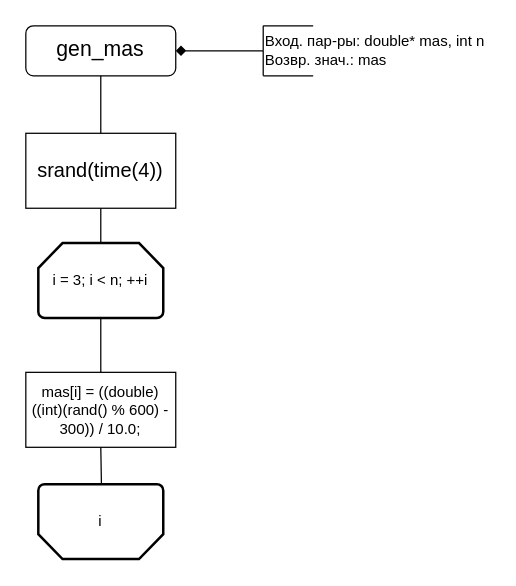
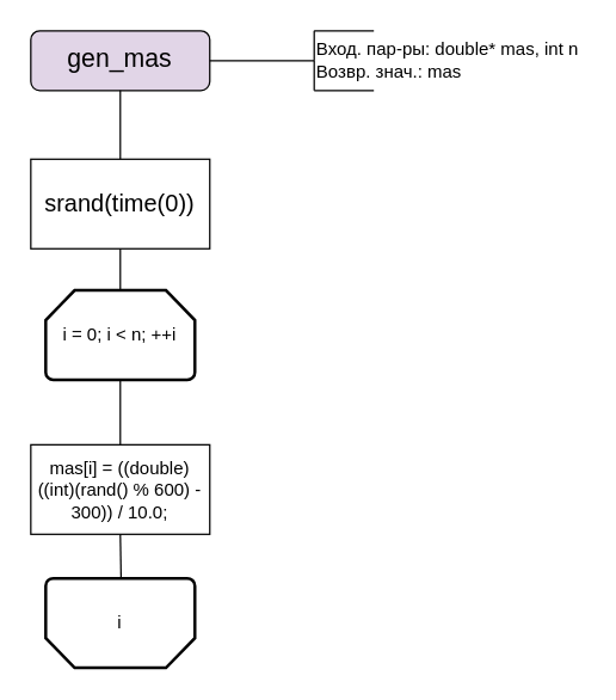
  <mxCell id="0" />
  <mxCell id="1" parent="0" />
- <mxCell id="2" value="&lt;font style=&quot;font-size: 17px;&quot;&gt;gen_mas&lt;/font&gt;" style="rounded=1;whiteSpace=wrap;html=1;fontSize=14;glass=0;strokeWidth=1;shadow=0;" vertex="1" parent="1"><mxGeometry x="20.167" y="20.167" width="120" height="40" as="geometry" /></mxCell>
+ <mxCell id="2" value="&lt;font style=&quot;font-size: 17px;&quot;&gt;gen_mas&lt;/font&gt;" style="rounded=1;whiteSpace=wrap;html=1;fontSize=14;glass=0;strokeWidth=1;shadow=0;fillColor=#e1d5e7;" vertex="1" parent="1"><mxGeometry x="20.167" y="20.167" width="120" height="40" as="geometry" /></mxCell>
  <mxCell id="3" value="Вход. пар-ры: double* mas, int n&lt;br&gt;Возвр. знач.: mas" style="text;html=1;strokeColor=none;fillColor=none;align=left;verticalAlign=middle;whiteSpace=wrap;rounded=0;" vertex="1" parent="1"><mxGeometry x="210.167" y="25.17" width="180.5" height="30" as="geometry" /></mxCell>
- <mxCell id="4" value="" style="endArrow=diamond;html=1;rounded=0;entryX=1;entryY=0.5;entryDx=0;entryDy=0;exitX=0;exitY=0.5;exitDx=0;exitDy=0;" edge="1" parent="1" source="3" target="2"><mxGeometry width="50" height="50" relative="1" as="geometry"><mxPoint x="120.167" y="110.167" as="sourcePoint" /><mxPoint x="170.167" y="60.167" as="targetPoint" /></mxGeometry></mxCell>
+ <mxCell id="4" value="" style="endArrow=none;html=1;rounded=0;entryX=1;entryY=0.5;entryDx=0;entryDy=0;exitX=0;exitY=0.5;exitDx=0;exitDy=0;" edge="1" parent="1" source="3" target="2"><mxGeometry width="50" height="50" relative="1" as="geometry"><mxPoint x="120.167" y="110.167" as="sourcePoint" /><mxPoint x="170.167" y="60.167" as="targetPoint" /></mxGeometry></mxCell>
  <mxCell id="5" value="" style="endArrow=none;html=1;rounded=0;" edge="1" parent="1"><mxGeometry width="50" height="50" relative="1" as="geometry"><mxPoint x="210.167" y="20.167" as="sourcePoint" /><mxPoint x="210.167" y="40.167" as="targetPoint" /></mxGeometry></mxCell>
  <mxCell id="6" value="" style="endArrow=none;html=1;rounded=0;" edge="1" parent="1"><mxGeometry width="50" height="50" relative="1" as="geometry"><mxPoint x="210.167" y="60.167" as="sourcePoint" /><mxPoint x="210.167" y="40.167" as="targetPoint" /></mxGeometry></mxCell>
  <mxCell id="7" value="" style="endArrow=none;html=1;rounded=0;" edge="1" parent="1"><mxGeometry width="50" height="50" relative="1" as="geometry"><mxPoint x="210.167" y="60.167" as="sourcePoint" /><mxPoint x="250.167" y="60.167" as="targetPoint" /></mxGeometry></mxCell>
  <mxCell id="8" value="" style="endArrow=none;html=1;rounded=0;" edge="1" parent="1"><mxGeometry width="50" height="50" relative="1" as="geometry"><mxPoint x="210.167" y="20.167" as="sourcePoint" /><mxPoint x="250.167" y="20.167" as="targetPoint" /></mxGeometry></mxCell>
  <mxCell id="9" value="" style="endArrow=none;html=1;rounded=0;exitX=0.5;exitY=1;exitDx=0;exitDy=0;entryX=0.5;entryY=0;entryDx=0;entryDy=0;" edge="1" parent="1" source="2"><mxGeometry width="50" height="50" relative="1" as="geometry"><mxPoint x="248.167" y="335.167" as="sourcePoint" /><mxPoint x="80.167" y="110.167" as="targetPoint" /></mxGeometry></mxCell>
- <mxCell id="10" value="&lt;font style=&quot;font-size: 16px;&quot;&gt;srand(time(4))&lt;/font&gt;" style="rounded=0;whiteSpace=wrap;html=1;" vertex="1" parent="1"><mxGeometry x="20.167" y="106.167" width="120" height="60" as="geometry" /></mxCell>
+ <mxCell id="10" value="&lt;font style=&quot;font-size: 16px;&quot;&gt;srand(time(0))&lt;/font&gt;" style="rounded=0;whiteSpace=wrap;html=1;" vertex="1" parent="1"><mxGeometry x="20.167" y="106.167" width="120" height="60" as="geometry" /></mxCell>
  <mxCell id="11" value="" style="endArrow=none;html=1;rounded=0;exitX=0.5;exitY=0;exitDx=0;exitDy=0;entryX=0.5;entryY=1;entryDx=0;entryDy=0;" edge="1" parent="1" target="10"><mxGeometry width="50" height="50" relative="1" as="geometry"><mxPoint x="80.167" y="193.5" as="sourcePoint" /><mxPoint x="325.667" y="142.5" as="targetPoint" /></mxGeometry></mxCell>
  <mxCell id="12" value="mas[i] = ((double)((int)(rand() % 600) - 300)) / 10.0;" style="rounded=0;whiteSpace=wrap;html=1;" vertex="1" parent="1"><mxGeometry x="20.167" y="297.5" width="120" height="60" as="geometry" /></mxCell>
  <mxCell id="13" value="" style="endArrow=none;html=1;rounded=0;exitX=0.5;exitY=1;exitDx=0;exitDy=0;entryX=0.5;entryY=0;entryDx=0;entryDy=0;exitPerimeter=0;" edge="1" parent="1" source="15" target="12"><mxGeometry width="50" height="50" relative="1" as="geometry"><mxPoint x="80.167" y="273.5" as="sourcePoint" /><mxPoint x="325.667" y="304.5" as="targetPoint" /></mxGeometry></mxCell>
  <mxCell id="14" value="" style="endArrow=none;html=1;rounded=0;exitX=0.5;exitY=1;exitDx=0;exitDy=0;" edge="1" parent="1" source="12"><mxGeometry width="50" height="50" relative="1" as="geometry"><mxPoint x="275.667" y="354.5" as="sourcePoint" /><mxPoint x="80.667" y="386.5" as="targetPoint" /></mxGeometry></mxCell>
- <mxCell id="15" value="i = 3; i &amp;lt; n; ++i" style="strokeWidth=2;html=1;shape=mxgraph.flowchart.loop_limit;whiteSpace=wrap;" vertex="1" parent="1"><mxGeometry x="30.17" y="194" width="100" height="60" as="geometry" /></mxCell>
+ <mxCell id="15" value="i = 0; i &amp;lt; n; ++i" style="strokeWidth=2;html=1;shape=mxgraph.flowchart.loop_limit;whiteSpace=wrap;" vertex="1" parent="1"><mxGeometry x="30.17" y="194" width="100" height="60" as="geometry" /></mxCell>
  <mxCell id="16" value="i" style="strokeWidth=2;html=1;shape=mxgraph.flowchart.loop_limit;whiteSpace=wrap;flipH=1;flipV=1;" vertex="1" parent="1"><mxGeometry x="30.17" y="387" width="100" height="60" as="geometry" /></mxCell>
